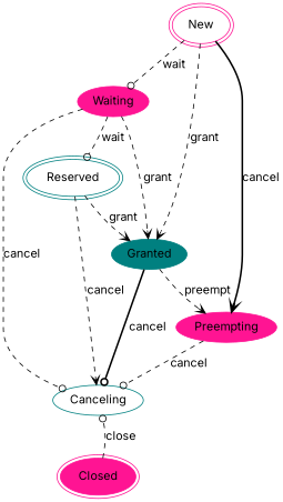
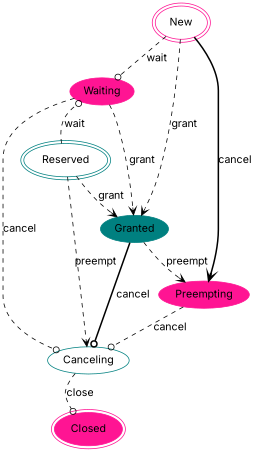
  digraph {
    fontname=Inter
    node [color=deeppink fontname=Inter style=filled]
    edge [arrowhead=odot fontname=Inter style=dashed]
    New [peripheries=2 style=""]
    Waiting
    Granted [color=teal]
    Preempting
    Canceling [color=teal style=""]
    Closed [peripheries=2]
    Reserved [color=teal peripheries=2 style=""]
    New -> Waiting [label=wait]
    New -> Granted [arrowhead=vee label=grant]
    New -> Preempting [arrowhead=vee label=cancel style=bold]
    Waiting -> Granted [arrowhead=vee label=grant]
    Waiting -> Canceling [label=cancel]
    Granted -> Preempting [arrowhead=vee label=preempt]
    Granted -> Canceling [label=cancel style=bold]
    Preempting -> Canceling [label=cancel]
-   Closed -> Canceling [label=close]
-   Waiting -> Reserved [label=wait]
+   Canceling -> Closed [label=close]
+   Reserved -> Waiting [label=wait]
    Reserved -> Granted [arrowhead=vee label=grant]
-   Reserved -> Canceling [arrowhead=vee label=cancel]
+   Reserved -> Canceling [arrowhead=vee label=preempt]
  }
